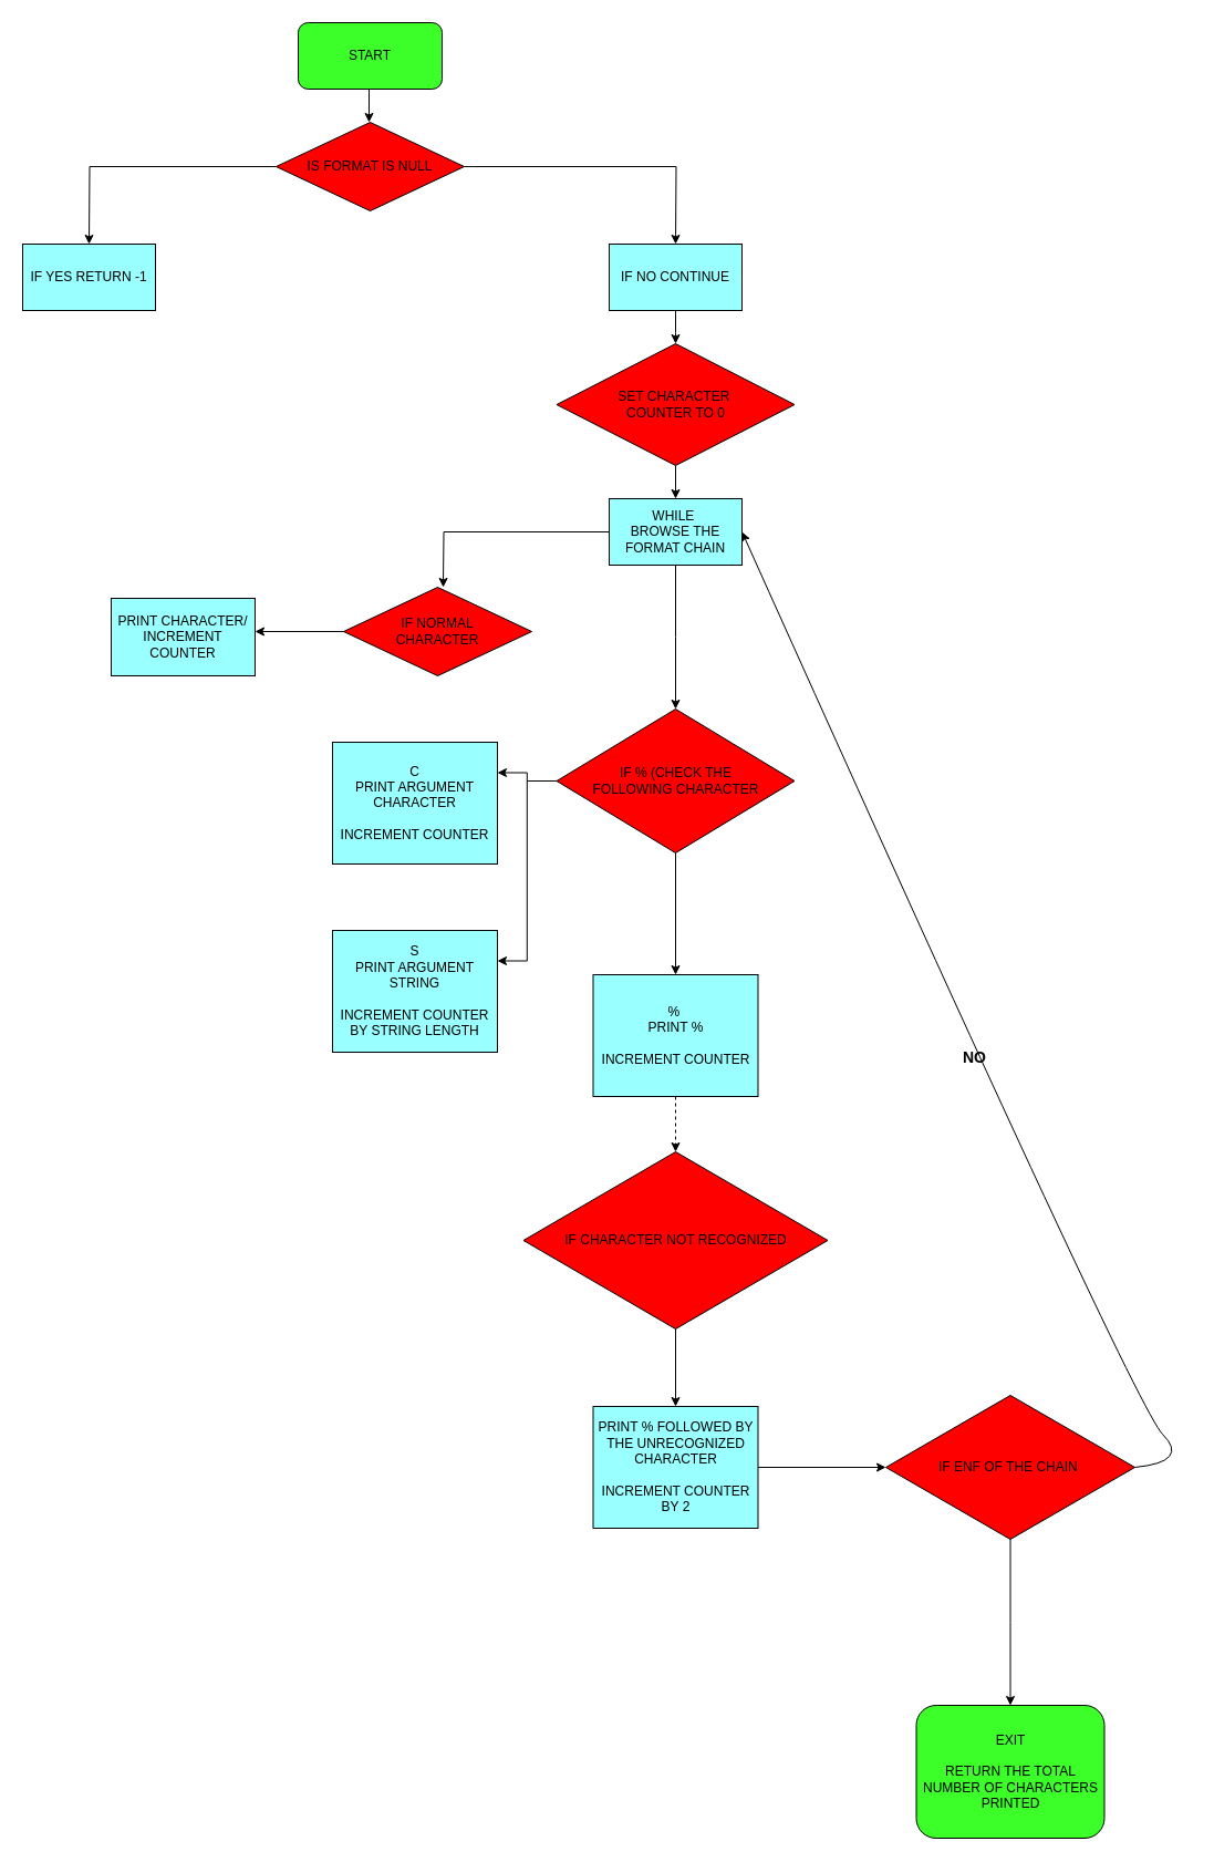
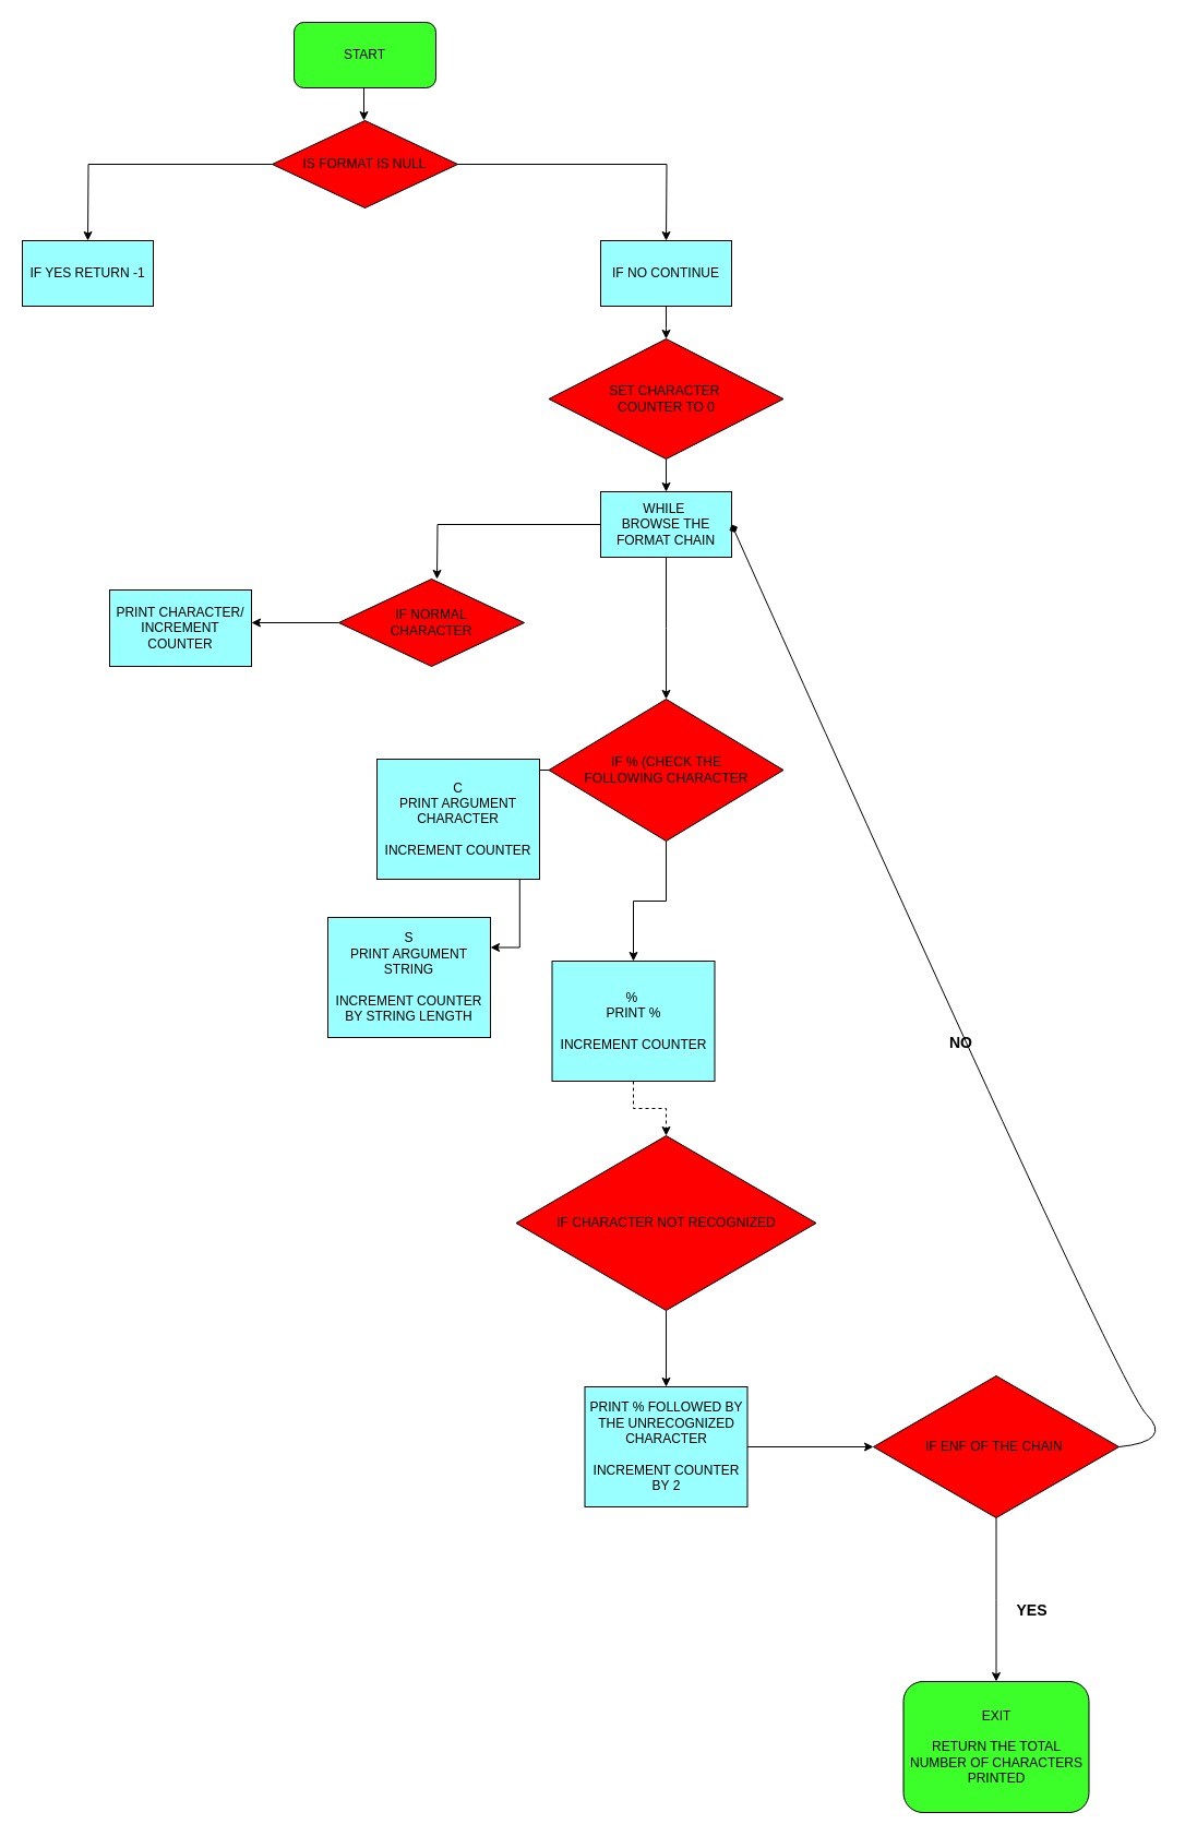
  <mxCell id="0" />
  <mxCell id="1" parent="0" />
  <mxCell id="2" value="START" style="rounded=1;whiteSpace=wrap;html=1;fillColor=#3CFF29;" vertex="1" parent="1"><mxGeometry x="269" y="20" width="130" height="60" as="geometry" /></mxCell>
  <mxCell id="3" value="" style="endArrow=classic;html=1;rounded=0;" edge="1" parent="1"><mxGeometry width="50" height="50" relative="1" as="geometry"><mxPoint x="333" y="80" as="sourcePoint" /><mxPoint x="333" y="110" as="targetPoint" /><Array as="points" /></mxGeometry></mxCell>
  <mxCell id="4" style="edgeStyle=orthogonalEdgeStyle;rounded=0;orthogonalLoop=1;jettySize=auto;html=1;" edge="1" parent="1" source="6"><mxGeometry relative="1" as="geometry"><mxPoint x="80" y="220" as="targetPoint" /></mxGeometry></mxCell>
  <mxCell id="5" style="edgeStyle=orthogonalEdgeStyle;rounded=0;orthogonalLoop=1;jettySize=auto;html=1;" edge="1" parent="1" source="6"><mxGeometry relative="1" as="geometry"><mxPoint x="610" y="220" as="targetPoint" /></mxGeometry></mxCell>
  <mxCell id="6" value="IS FORMAT IS NULL" style="rhombus;whiteSpace=wrap;html=1;fillColor=#FF0000;" vertex="1" parent="1"><mxGeometry x="249" y="110" width="170" height="80" as="geometry" /></mxCell>
  <mxCell id="7" value="IF YES RETURN -1" style="rounded=0;whiteSpace=wrap;html=1;fillColor=#99FFFF;" vertex="1" parent="1"><mxGeometry x="20" y="220" width="120" height="60" as="geometry" /></mxCell>
  <mxCell id="8" style="edgeStyle=orthogonalEdgeStyle;rounded=0;orthogonalLoop=1;jettySize=auto;html=1;" edge="1" parent="1" source="9"><mxGeometry relative="1" as="geometry"><mxPoint x="610" y="310" as="targetPoint" /></mxGeometry></mxCell>
  <mxCell id="9" value="IF NO CONTINUE" style="rounded=0;whiteSpace=wrap;html=1;fillColor=#99FFFF;" vertex="1" parent="1"><mxGeometry x="550" y="220" width="120" height="60" as="geometry" /></mxCell>
  <mxCell id="10" value="SET CHARACTER&amp;nbsp;&lt;div&gt;COUNTER TO 0&lt;/div&gt;" style="rhombus;whiteSpace=wrap;html=1;fillColor=#FF0000;" vertex="1" parent="1"><mxGeometry x="502.5" y="310" width="215" height="110" as="geometry" /></mxCell>
  <mxCell id="11" value="" style="endArrow=classic;html=1;rounded=0;" edge="1" parent="1"><mxGeometry width="50" height="50" relative="1" as="geometry"><mxPoint x="610" y="420" as="sourcePoint" /><mxPoint x="610" y="450" as="targetPoint" /></mxGeometry></mxCell>
  <mxCell id="12" style="edgeStyle=orthogonalEdgeStyle;rounded=0;orthogonalLoop=1;jettySize=auto;html=1;" edge="1" parent="1" source="14"><mxGeometry relative="1" as="geometry"><mxPoint x="400" y="530" as="targetPoint" /></mxGeometry></mxCell>
  <mxCell id="13" style="edgeStyle=orthogonalEdgeStyle;rounded=0;orthogonalLoop=1;jettySize=auto;html=1;" edge="1" parent="1" source="14"><mxGeometry relative="1" as="geometry"><mxPoint x="610" y="640" as="targetPoint" /></mxGeometry></mxCell>
  <mxCell id="14" value="WHILE&amp;nbsp;&lt;div&gt;BROWSE THE FORMAT CHAIN&lt;/div&gt;" style="rounded=0;whiteSpace=wrap;html=1;fillColor=#99FFFF;" vertex="1" parent="1"><mxGeometry x="550" y="450" width="120" height="60" as="geometry" /></mxCell>
  <mxCell id="15" style="edgeStyle=orthogonalEdgeStyle;rounded=0;orthogonalLoop=1;jettySize=auto;html=1;" edge="1" parent="1" source="16"><mxGeometry relative="1" as="geometry"><mxPoint x="230" y="570" as="targetPoint" /></mxGeometry></mxCell>
  <mxCell id="16" value="IF NORMAL&lt;div&gt;CHARACTER&lt;/div&gt;" style="rhombus;whiteSpace=wrap;html=1;fillColor=#FF0000;" vertex="1" parent="1"><mxGeometry x="310" y="530" width="170" height="80" as="geometry" /></mxCell>
  <mxCell id="17" value="PRINT CHARACTER/&lt;div&gt;INCREMENT COUNTER&lt;/div&gt;" style="rounded=0;whiteSpace=wrap;html=1;fillColor=#99FFFF;" vertex="1" parent="1"><mxGeometry x="100" width="130" height="70" as="geometry" y="540" /></mxCell>
  <mxCell id="18" style="edgeStyle=orthogonalEdgeStyle;rounded=0;orthogonalLoop=1;jettySize=auto;html=1;entryX=1;entryY=0.25;entryDx=0;entryDy=0;" edge="1" parent="1" source="21" target="22"><mxGeometry relative="1" as="geometry" /></mxCell>
  <mxCell id="19" style="edgeStyle=orthogonalEdgeStyle;rounded=0;orthogonalLoop=1;jettySize=auto;html=1;entryX=1;entryY=0.25;entryDx=0;entryDy=0;" edge="1" parent="1" source="21" target="23"><mxGeometry relative="1" as="geometry" /></mxCell>
  <mxCell id="20" style="edgeStyle=orthogonalEdgeStyle;rounded=0;orthogonalLoop=1;jettySize=auto;html=1;entryX=0.5;entryY=0;entryDx=0;entryDy=0;" edge="1" parent="1" source="21" target="25"><mxGeometry relative="1" as="geometry" /></mxCell>
  <mxCell id="21" value="IF % (CHECK THE&lt;div&gt;FOLLOWING CHARACTER&lt;/div&gt;" style="rhombus;whiteSpace=wrap;html=1;fillColor=#FF0000;" vertex="1" parent="1"><mxGeometry x="502.5" y="640" width="215" height="130" as="geometry" /></mxCell>
- <mxCell id="22" value="C&lt;div&gt;PRINT ARGUMENT CHARACTER&lt;/div&gt;&lt;div&gt;&lt;br&gt;&lt;/div&gt;&lt;div&gt;INCREMENT COUNTER&lt;/div&gt;" style="rounded=0;whiteSpace=wrap;html=1;fillColor=#99FFFF;" vertex="1" parent="1"><mxGeometry x="300" y="670" width="149" height="110" as="geometry" /></mxCell>
+ <mxCell id="22" value="C&lt;div&gt;PRINT ARGUMENT CHARACTER&lt;/div&gt;&lt;div&gt;&lt;br&gt;&lt;/div&gt;&lt;div&gt;INCREMENT COUNTER&lt;/div&gt;" style="rounded=0;whiteSpace=wrap;html=1;fillColor=#99FFFF;" vertex="1" parent="1"><mxGeometry x="345" y="695" width="149" height="110" as="geometry" /></mxCell>
  <mxCell id="23" value="S&lt;div&gt;PRINT ARGUMENT STRING&lt;/div&gt;&lt;div&gt;&lt;br&gt;&lt;/div&gt;&lt;div&gt;INCREMENT COUNTER BY STRING LENGTH&lt;/div&gt;" style="rounded=0;whiteSpace=wrap;html=1;fillColor=#99FFFF;" vertex="1" parent="1"><mxGeometry x="300" y="840" width="149" height="110" as="geometry" /></mxCell>
  <mxCell id="24" style="edgeStyle=orthogonalEdgeStyle;rounded=0;orthogonalLoop=1;jettySize=auto;html=1;entryX=0.5;entryY=0;entryDx=0;entryDy=0;dashed=1;" edge="1" parent="1" source="25" target="27"><mxGeometry relative="1" as="geometry" /></mxCell>
- <mxCell id="25" value="%&amp;nbsp;&lt;div&gt;PRINT %&lt;/div&gt;&lt;div&gt;&lt;br&gt;&lt;/div&gt;&lt;div&gt;INCREMENT COUNTER&lt;/div&gt;" style="rounded=0;whiteSpace=wrap;html=1;fillColor=#99FFFF;" vertex="1" parent="1"><mxGeometry x="535.5" y="880" width="149" height="110" as="geometry" /></mxCell>
+ <mxCell id="25" value="%&amp;nbsp;&lt;div&gt;PRINT %&lt;/div&gt;&lt;div&gt;&lt;br&gt;&lt;/div&gt;&lt;div&gt;INCREMENT COUNTER&lt;/div&gt;" style="rounded=0;whiteSpace=wrap;html=1;fillColor=#99FFFF;" vertex="1" parent="1"><mxGeometry x="505.5" y="880" width="149" height="110" as="geometry" /></mxCell>
  <mxCell id="26" style="edgeStyle=orthogonalEdgeStyle;rounded=0;orthogonalLoop=1;jettySize=auto;html=1;entryX=0.5;entryY=0;entryDx=0;entryDy=0;" edge="1" parent="1" source="27" target="29"><mxGeometry relative="1" as="geometry" /></mxCell>
  <mxCell id="27" value="IF CHARACTER NOT RECOGNIZED" style="rhombus;whiteSpace=wrap;html=1;fillColor=#FF0000;" vertex="1" parent="1"><mxGeometry x="472.5" y="1040" width="275" height="160" as="geometry" /></mxCell>
  <mxCell id="28" style="edgeStyle=orthogonalEdgeStyle;rounded=0;orthogonalLoop=1;jettySize=auto;html=1;entryX=0;entryY=0.5;entryDx=0;entryDy=0;" edge="1" parent="1" source="29" target="31"><mxGeometry relative="1" as="geometry" /></mxCell>
  <mxCell id="29" value="PRINT % FOLLOWED BY&lt;div&gt;THE UNRECOGNIZED&lt;/div&gt;&lt;div&gt;CHARACTER&lt;/div&gt;&lt;div&gt;&lt;br&gt;&lt;/div&gt;&lt;div&gt;INCREMENT COUNTER BY 2&lt;/div&gt;" style="rounded=0;whiteSpace=wrap;html=1;fillColor=#99FFFF;" vertex="1" parent="1"><mxGeometry x="535.5" y="1270" width="149" height="110" as="geometry" /></mxCell>
  <mxCell id="30" style="edgeStyle=orthogonalEdgeStyle;rounded=0;orthogonalLoop=1;jettySize=auto;html=1;" edge="1" parent="1" source="31"><mxGeometry relative="1" as="geometry"><mxPoint x="912.5" y="1540" as="targetPoint" /></mxGeometry></mxCell>
  <mxCell id="31" value="IF ENF OF THE CHAIN&amp;nbsp;" style="rhombus;whiteSpace=wrap;html=1;fillColor=#FF0000;" vertex="1" parent="1"><mxGeometry x="800" y="1260" width="225" height="130" as="geometry" /></mxCell>
- <mxCell id="32" value="" style="curved=1;endArrow=classic;html=1;rounded=0;entryX=1;entryY=0.5;entryDx=0;entryDy=0;exitX=1;exitY=0.5;exitDx=0;exitDy=0;" edge="1" parent="1" source="31" target="14"><mxGeometry width="50" height="50" relative="1" as="geometry"><mxPoint x="1025" y="1320" as="sourcePoint" /><mxPoint x="1075" y="1270" as="targetPoint" /><Array as="points"><mxPoint x="1075" y="1320" /><mxPoint x="1025" y="1270" /></Array></mxGeometry></mxCell>
+ <mxCell id="32" value="" style="curved=1;endArrow=diamond;html=1;rounded=0;entryX=1;entryY=0.5;entryDx=0;entryDy=0;exitX=1;exitY=0.5;exitDx=0;exitDy=0;" edge="1" parent="1" source="31" target="14"><mxGeometry width="50" height="50" relative="1" as="geometry"><mxPoint x="1025" y="1320" as="sourcePoint" /><mxPoint x="1075" y="1270" as="targetPoint" /><Array as="points"><mxPoint x="1075" y="1320" /><mxPoint x="1025" y="1270" /></Array></mxGeometry></mxCell>
  <mxCell id="33" value="&lt;b&gt;&lt;font style=&quot;font-size: 14px;&quot;&gt;NO&lt;/font&gt;&lt;/b&gt;" style="text;html=1;align=center;verticalAlign=middle;resizable=0;points=[];autosize=1;strokeColor=none;fillColor=none;" vertex="1" parent="1"><mxGeometry x="860" y="940" width="40" height="30" as="geometry" /></mxCell>
+ <mxCell id="34" value="&lt;b&gt;&lt;font style=&quot;font-size: 14px;&quot;&gt;YES&lt;/font&gt;&lt;/b&gt;" style="text;html=1;align=center;verticalAlign=middle;resizable=0;points=[];autosize=1;strokeColor=none;fillColor=none;" vertex="1" parent="1"><mxGeometry x="920" y="1460" width="50" height="30" as="geometry" /></mxCell>
  <mxCell id="35" value="EXIT&lt;div&gt;&lt;br&gt;&lt;/div&gt;&lt;div&gt;RETURN THE TOTAL NUMBER OF CHARACTERS PRINTED&lt;/div&gt;" style="rounded=1;whiteSpace=wrap;html=1;fillColor=#3CFF29;" vertex="1" parent="1"><mxGeometry x="827.5" y="1540" width="170" height="120" as="geometry" /></mxCell>
